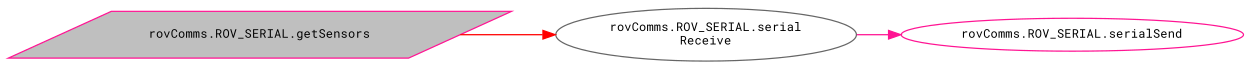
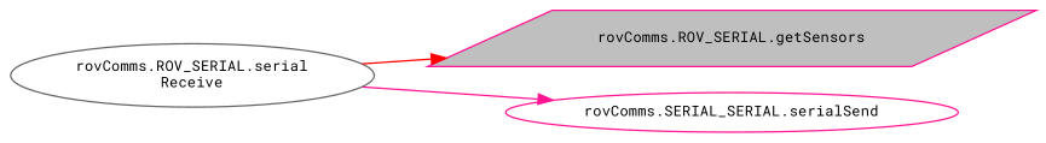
  digraph {
    fontname="Roboto Mono"
    rankdir=LR
    node [color=deeppink fillcolor=white fontname="Roboto Mono" fontsize=10 shape=ellipse style=filled]
    edge [fontname="Roboto Mono" fontsize=10 labelfontname=Helvetica labelfontsize=10 style=solid]
    n1 [fillcolor=grey75 fontcolor=black height=0.2 label="rovComms.ROV_SERIAL.getSensors" shape=parallelogram width=0.4]
    n2 [color=gray40 height=0.2 label="rovComms.ROV_SERIAL.serial\lReceive" width=0.4]
-   n3 [height=0.2 label="rovComms.ROV_SERIAL.serialSend" width=0.4]
-   n1 -> n2 [color=red]
+   n3 [height=0.2 label="rovComms.SERIAL_SERIAL.serialSend" width=0.4]
+   n2 -> n1 [color=red]
    n2 -> n3 [color=deeppink]
  }
